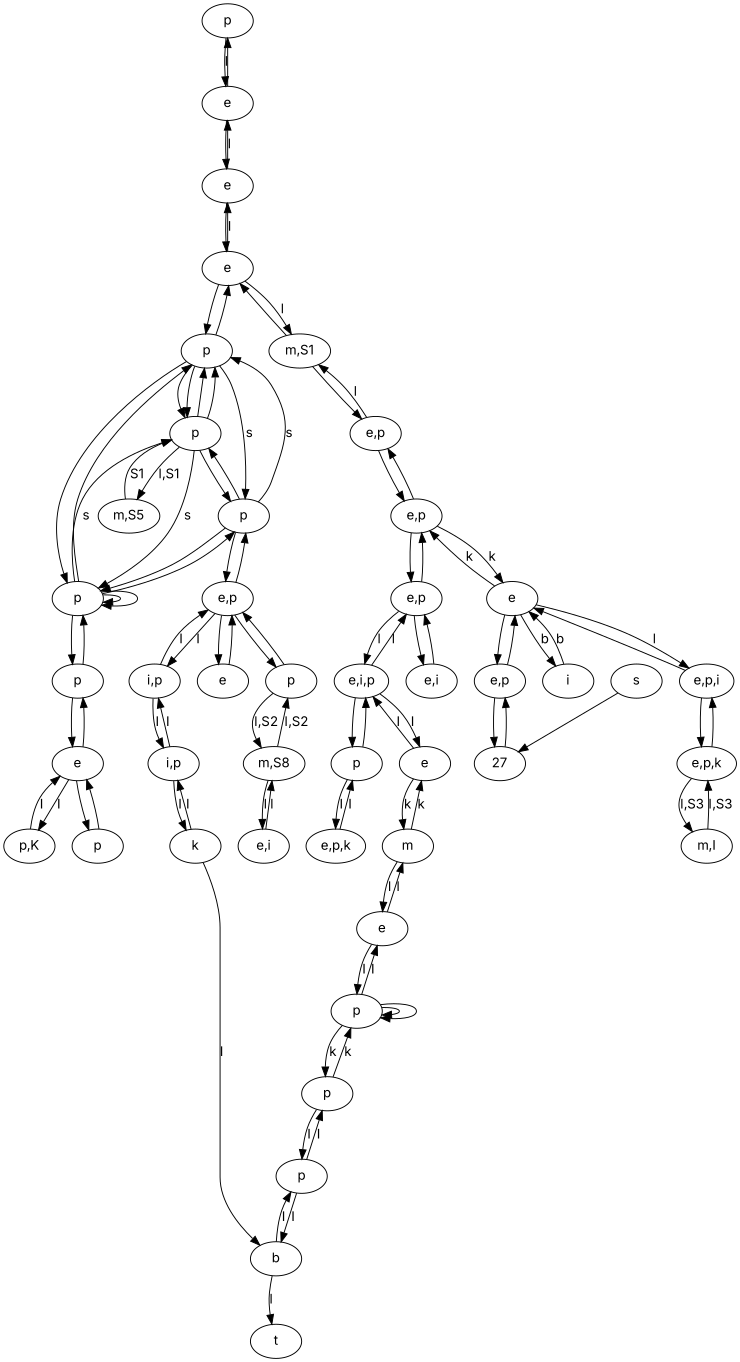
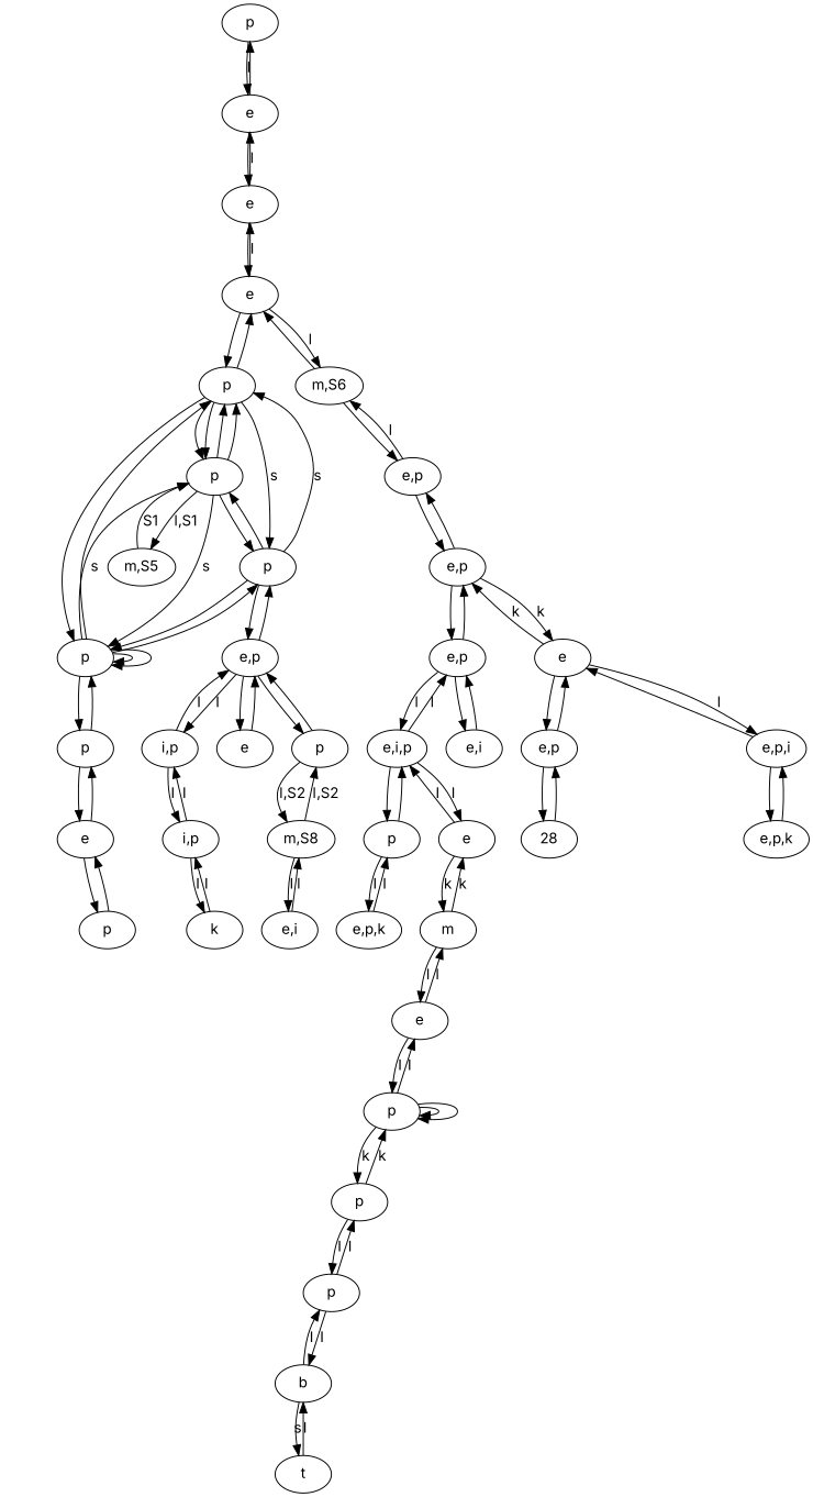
  digraph {
    fontname=Inter
    node [fontname=Inter]
    edge [fontname=Inter]
    n1 [label=p]
    n2 [label=e]
    n3 [label=e]
-   n4 [label="p,K"]
    n5 [label=e]
    n6 [label=p]
    n7 [label=p]
    n8 [label=e]
    n9 [label=p]
    n10 [label=p]
    n11 [label=e]
    n12 [label=p]
    n13 [label=m]
    n14 [label=e]
    n15 [label="e,i,p"]
    n16 [label="e,p"]
    n17 [label=p]
-   n18 [label="m,I"]
    n19 [label="e,p,k"]
    n20 [label="e,p,i"]
    n21 [label="m,S8"]
    n22 [label="e,i"]
    n23 [label=p]
    n24 [label="e,p"]
    n25 [label=b]
    n26 [label="i,p"]
    n27 [label=e]
    n28 [label=p]
    n29 [label="i,p"]
    n30 [label=p]
    n31 [label=p]
    n32 [label=p]
    n33 [label=k]
    n34 [label=t]
    n35 [label="e,i"]
    n36 [label="e,p"]
    n37 [label="e,p"]
    n38 [label=e]
-   n39 [label="m,S1"]
-   n40 [label=i]
+   n39 [label="m,S6"]
    n41 [label="e,p"]
-   27
-   n43 [label=s]
+   27 [label=28]
    n44 [label="e,p,k"]
    n45 [label="m,S5"]
    n1 -> n2 [label=l]
    n2 -> n1
    n2 -> n3
    n3 -> n2 [label=l]
    n3 -> n8
-   n4 -> n5 [label=I]
-   n5 -> n4 [label=I]
    n5 -> n6
    n5 -> n7
    n6 -> n5
    n7 -> n5
    n7 -> n30
    n8 -> n3 [label=I]
    n8 -> n32
    n8 -> n39 [label=l]
    n9 -> n9
    n9 -> n9
    n9 -> n10 [label=k]
    n9 -> n11 [label=I]
    n10 -> n9 [label=k]
    n10 -> n12 [label=I]
    n11 -> n9 [label=I]
    n11 -> n13 [label=l]
    n12 -> n10 [label=I]
    n12 -> n25 [label=I]
    n13 -> n11 [label=l]
    n13 -> n14 [label=k]
    n14 -> n13 [label=k]
    n14 -> n15 [label=I]
    n15 -> n14 [label=I]
    n15 -> n16 [label=l]
    n15 -> n17
    n16 -> n15 [label=l]
    n16 -> n35
    n16 -> n36
    n17 -> n15
    n17 -> n44 [label=I]
-   n18 -> n19 [label="l,S3"]
-   n19 -> n18 [label="l,S3"]
    n19 -> n20
    n20 -> n19
    n20 -> n38
    n21 -> n22 [label=l]
    n21 -> n23 [label="l,S2"]
    n22 -> n21 [label=l]
    n23 -> n21 [label="l,S2"]
    n23 -> n24
    n24 -> n23
    n24 -> n26 [label=I]
    n24 -> n27
    n24 -> n28
    n25 -> n12 [label=I]
-   n25 -> n34 [label=l]
+   n25 -> n34 [label=s]
    n26 -> n24 [label=I]
    n26 -> n29 [label=I]
    n27 -> n24
    n28 -> n24
    n28 -> n30
    n28 -> n31
    n28 -> n32 [label=s]
    n29 -> n26 [label=I]
    n29 -> n33 [label=I]
    n30 -> n7
    n30 -> n28
    n30 -> n30
    n30 -> n30
    n30 -> n31 [label=s]
    n30 -> n32
    n31 -> n28
    n31 -> n30 [label=s]
    n31 -> n32
    n31 -> n32
    n31 -> n45 [label="l,S1"]
    n32 -> n8
    n32 -> n28 [label=s]
    n32 -> n30
    n32 -> n31
    n32 -> n31
    n33 -> n29 [label=I]
-   n33 -> n25 [label=l]
+   n34 -> n25 [label=l]
    n35 -> n16
    n36 -> n16
    n36 -> n37
    n36 -> n38 [label=k]
    n37 -> n36
    n37 -> n39 [label=l]
    n38 -> n20 [label=l]
    n38 -> n36 [label=k]
-   n38 -> n40 [label=b]
    n38 -> n41
    n39 -> n8
    n39 -> n37
-   n40 -> n38 [label=b]
    n41 -> n38
    n41 -> 27
    27 -> n41
-   n43 -> 27
    n44 -> n17 [label=I]
    n45 -> n31 [label=S1]
  }
